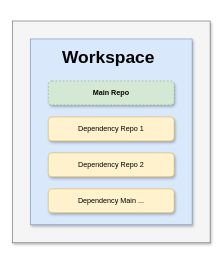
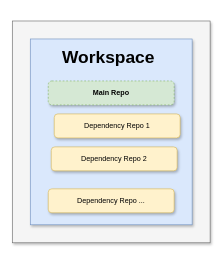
  <mxCell id="0" />
  <mxCell id="1" parent="0" />
  <mxCell id="2" value="" style="rounded=0;whiteSpace=wrap;html=1;fillColor=#f5f5f5;fontColor=#333333;strokeColor=#666666;shadow=1;" parent="1" vertex="1"><mxGeometry x="20" y="20" width="330" height="370" as="geometry" /></mxCell>
  <mxCell id="3" value="&lt;h1&gt;&lt;br&gt;&lt;/h1&gt;" style="whiteSpace=wrap;html=1;align=center;imageVerticalAlign=middle;direction=east;labelPosition=center;verticalLabelPosition=top;verticalAlign=bottom;fillColor=#dae8fc;strokeColor=#6c8ebf;movableLabel=1;shadow=1;" parent="1" vertex="1"><mxGeometry x="50" y="50" width="270" height="310" as="geometry" /></mxCell>
  <mxCell id="4" value="Main Repo" style="rounded=1;whiteSpace=wrap;html=1;fillColor=#d5e8d4;strokeColor=#82b366;fontStyle=1;shadow=1;dashed=1;" parent="1" vertex="1"><mxGeometry x="80" y="120" width="210" height="40" as="geometry" /></mxCell>
- <mxCell id="5" value="Dependency Repo 1" style="rounded=1;whiteSpace=wrap;html=1;fillColor=#fff2cc;strokeColor=#d6b656;shadow=1;" parent="1" vertex="1"><mxGeometry x="80" y="180" width="210" height="40" as="geometry" /></mxCell>
- <mxCell id="6" value="Dependency Repo 2" style="rounded=1;whiteSpace=wrap;html=1;fillColor=#fff2cc;strokeColor=#d6b656;shadow=1;" parent="1" vertex="1"><mxGeometry x="80" y="240" width="210" height="40" as="geometry" /></mxCell>
- <mxCell id="7" value="Dependency Main ..." style="rounded=1;whiteSpace=wrap;html=1;fillColor=#fff2cc;strokeColor=#d6b656;shadow=1;" parent="1" vertex="1"><mxGeometry x="80" y="300" width="210" height="40" as="geometry" /></mxCell>
+ <mxCell id="5" value="Dependency Repo 1" style="rounded=1;whiteSpace=wrap;html=1;fillColor=#fff2cc;strokeColor=#d6b656;shadow=1;" parent="1" vertex="1"><mxGeometry x="90" y="175" width="210" height="40" as="geometry" /></mxCell>
+ <mxCell id="6" value="Dependency Repo 2" style="rounded=1;whiteSpace=wrap;html=1;fillColor=#fff2cc;strokeColor=#d6b656;shadow=1;" parent="1" vertex="1"><mxGeometry x="85" y="230" width="210" height="40" as="geometry" /></mxCell>
+ <mxCell id="7" value="Dependency Repo ..." style="rounded=1;whiteSpace=wrap;html=1;fillColor=#fff2cc;strokeColor=#d6b656;shadow=1;" parent="1" vertex="1"><mxGeometry x="80" y="300" width="210" height="40" as="geometry" /></mxCell>
  <mxCell id="8" value="&lt;h1 style=&quot;&quot;&gt;&lt;font style=&quot;font-size: 29px;&quot;&gt;Workspace&lt;/font&gt;&lt;/h1&gt;" style="text;html=1;resizable=0;autosize=1;align=center;verticalAlign=middle;points=[];fillColor=none;strokeColor=none;rounded=0;" vertex="1" parent="1"><mxGeometry x="90" y="40" width="180" height="80" as="geometry" /></mxCell>
